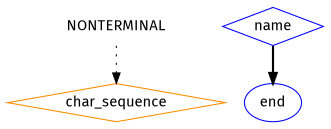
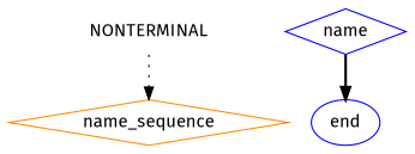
  digraph {
    fontname="Fira Sans"
    node [color=darkorange fontname="Fira Sans" shape=diamond]
    edge [fontname="Fira Sans"]
    n1 [label=NONTERMINAL shape=plaintext]
-   n2 [label=char_sequence]
+   n2 [label=name_sequence]
    n3 [color=blue label=name]
    end [color=blue shape=""]
    n1 -> n2 [style=dotted]
    n3 -> end [style=bold]
  }
